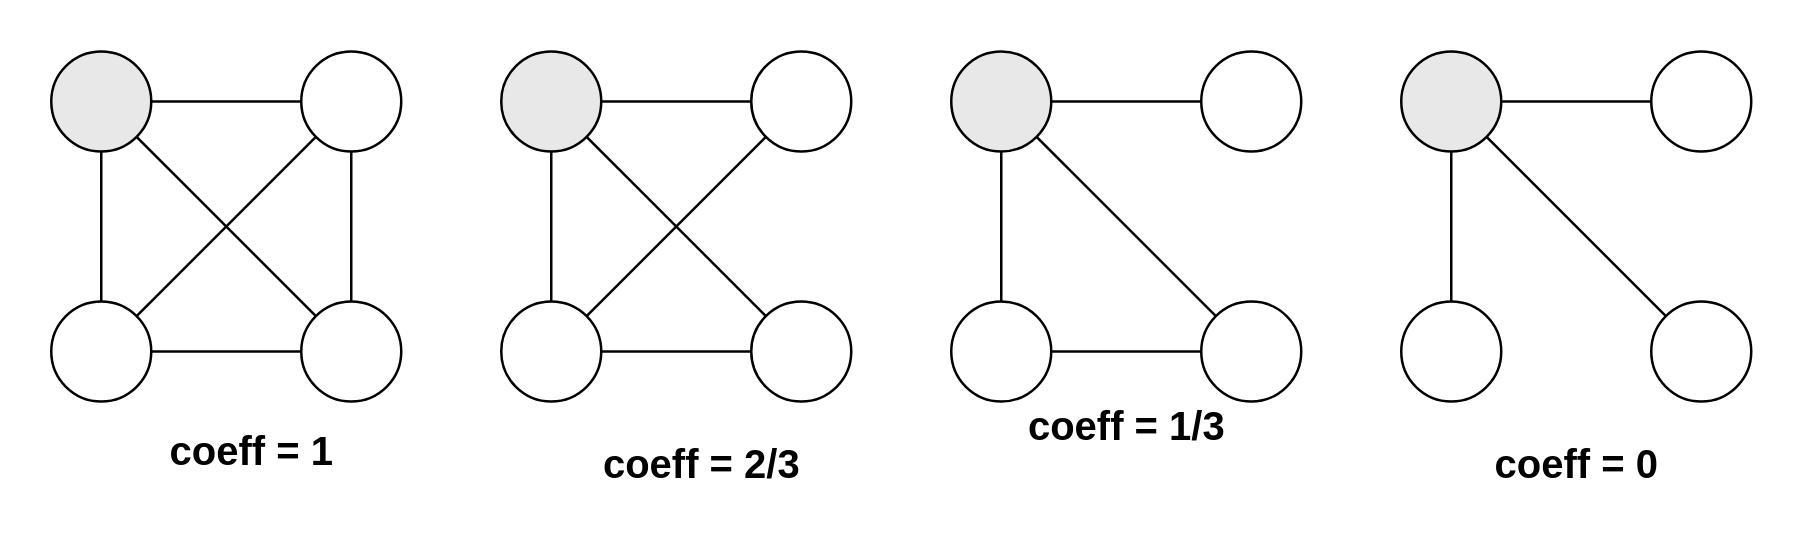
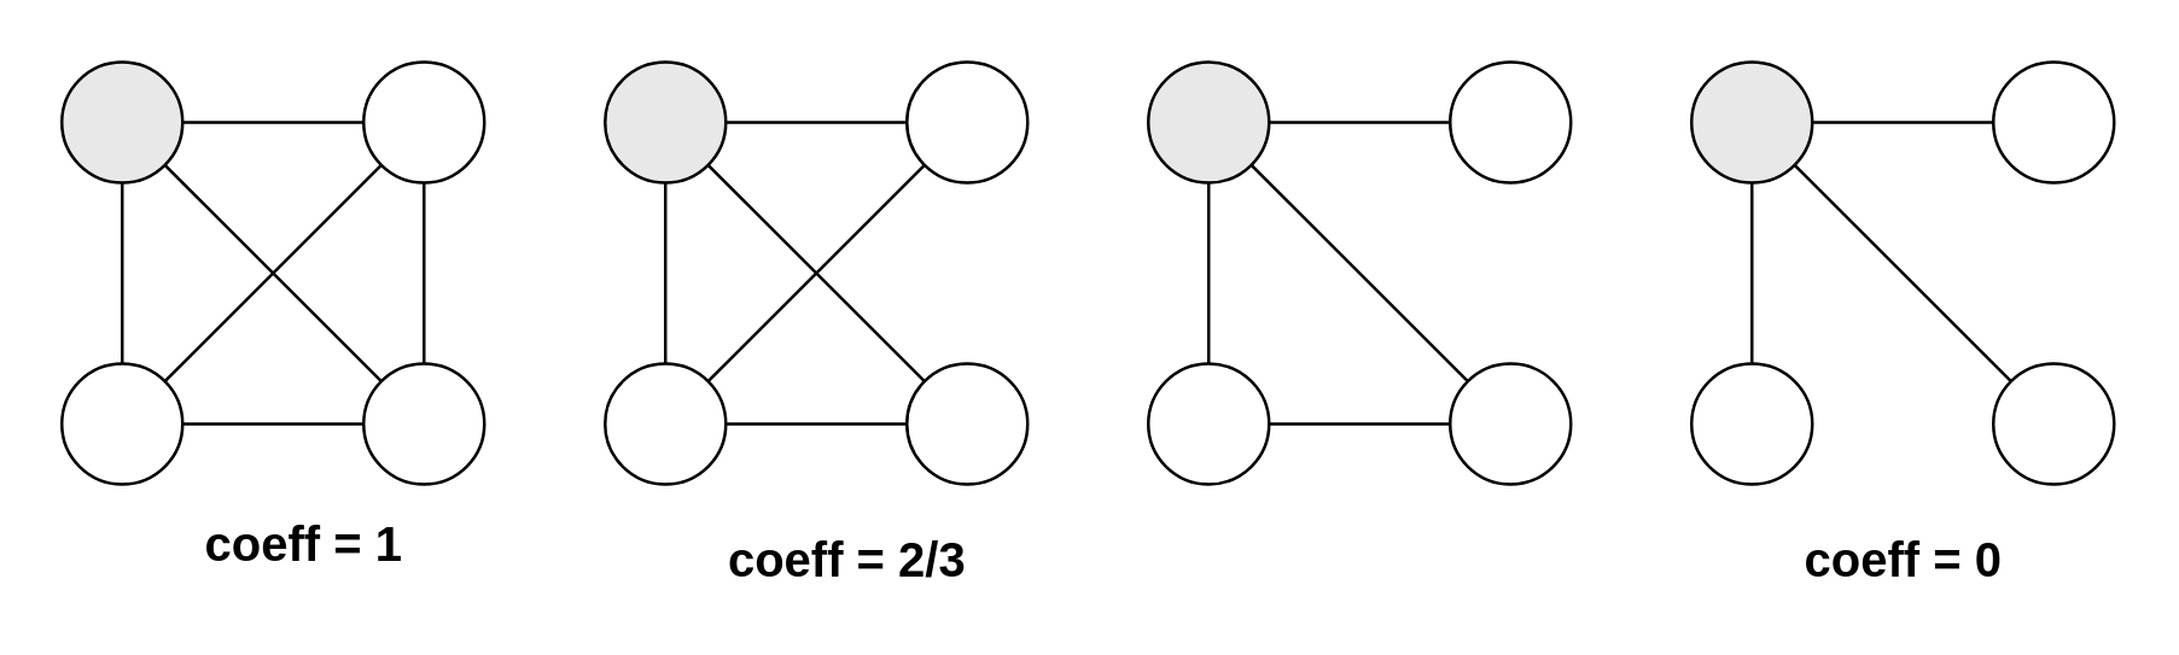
  <mxCell id="0" />
  <mxCell id="1" parent="0" />
  <mxCell id="2" value="" style="ellipse;whiteSpace=wrap;html=1;aspect=fixed;fillColor=#E8E8E8;" vertex="1" parent="1"><mxGeometry x="20" y="20" width="40" height="40" as="geometry" /></mxCell>
  <mxCell id="3" value="" style="ellipse;whiteSpace=wrap;html=1;aspect=fixed;" vertex="1" parent="1"><mxGeometry x="120" y="20" width="40" height="40" as="geometry" /></mxCell>
  <mxCell id="4" value="" style="ellipse;whiteSpace=wrap;html=1;aspect=fixed;" vertex="1" parent="1"><mxGeometry x="20" y="120" width="40" height="40" as="geometry" /></mxCell>
  <mxCell id="5" value="" style="ellipse;whiteSpace=wrap;html=1;aspect=fixed;" vertex="1" parent="1"><mxGeometry x="120" y="120" width="40" height="40" as="geometry" /></mxCell>
  <mxCell id="6" value="" style="endArrow=none;html=1;entryX=0;entryY=0.5;entryDx=0;entryDy=0;exitX=1;exitY=0.5;exitDx=0;exitDy=0;" edge="1" parent="1" source="2" target="3"><mxGeometry width="50" height="50" relative="1" as="geometry"><mxPoint x="20" y="230" as="sourcePoint" /><mxPoint x="70" y="180" as="targetPoint" /></mxGeometry></mxCell>
  <mxCell id="7" value="" style="endArrow=none;html=1;entryX=0.5;entryY=0;entryDx=0;entryDy=0;exitX=0.5;exitY=1;exitDx=0;exitDy=0;" edge="1" parent="1" source="2" target="4"><mxGeometry width="50" height="50" relative="1" as="geometry"><mxPoint x="70" y="50" as="sourcePoint" /><mxPoint x="130" y="50" as="targetPoint" /></mxGeometry></mxCell>
  <mxCell id="8" value="" style="endArrow=none;html=1;entryX=0.5;entryY=0;entryDx=0;entryDy=0;exitX=0.5;exitY=1;exitDx=0;exitDy=0;" edge="1" parent="1" source="3" target="5"><mxGeometry width="50" height="50" relative="1" as="geometry"><mxPoint x="50" y="70" as="sourcePoint" /><mxPoint x="50" y="130" as="targetPoint" /></mxGeometry></mxCell>
  <mxCell id="9" value="" style="endArrow=none;html=1;entryX=0;entryY=0.5;entryDx=0;entryDy=0;exitX=1;exitY=0.5;exitDx=0;exitDy=0;" edge="1" parent="1" source="4" target="5"><mxGeometry width="50" height="50" relative="1" as="geometry"><mxPoint x="150" y="70" as="sourcePoint" /><mxPoint x="150" y="130" as="targetPoint" /></mxGeometry></mxCell>
  <mxCell id="10" value="" style="endArrow=none;html=1;entryX=1;entryY=1;entryDx=0;entryDy=0;exitX=0;exitY=0;exitDx=0;exitDy=0;" edge="1" parent="1" source="5" target="2"><mxGeometry width="50" height="50" relative="1" as="geometry"><mxPoint x="70" y="150" as="sourcePoint" /><mxPoint x="130" y="150" as="targetPoint" /></mxGeometry></mxCell>
  <mxCell id="11" value="" style="endArrow=none;html=1;entryX=0;entryY=1;entryDx=0;entryDy=0;exitX=1;exitY=0;exitDx=0;exitDy=0;" edge="1" parent="1" source="4" target="3"><mxGeometry width="50" height="50" relative="1" as="geometry"><mxPoint x="80" y="160" as="sourcePoint" /><mxPoint x="140" y="160" as="targetPoint" /></mxGeometry></mxCell>
  <mxCell id="12" value="&lt;b style=&quot;font-size: 16px;&quot;&gt;coeff = 1&lt;/b&gt;" style="text;html=1;align=center;verticalAlign=middle;resizable=0;points=[];autosize=1;fontSize=16;" vertex="1" parent="1"><mxGeometry x="60" y="170" width="80" height="20" as="geometry" /></mxCell>
  <mxCell id="13" value="" style="ellipse;whiteSpace=wrap;html=1;aspect=fixed;fillColor=#E8E8E8;" vertex="1" parent="1"><mxGeometry x="200" y="20" width="40" height="40" as="geometry" /></mxCell>
  <mxCell id="14" value="" style="ellipse;whiteSpace=wrap;html=1;aspect=fixed;" vertex="1" parent="1"><mxGeometry x="300" y="20" width="40" height="40" as="geometry" /></mxCell>
  <mxCell id="15" value="" style="ellipse;whiteSpace=wrap;html=1;aspect=fixed;" vertex="1" parent="1"><mxGeometry x="200" y="120" width="40" height="40" as="geometry" /></mxCell>
  <mxCell id="16" value="" style="ellipse;whiteSpace=wrap;html=1;aspect=fixed;" vertex="1" parent="1"><mxGeometry x="300" y="120" width="40" height="40" as="geometry" /></mxCell>
  <mxCell id="17" value="" style="endArrow=none;html=1;entryX=0;entryY=0.5;entryDx=0;entryDy=0;exitX=1;exitY=0.5;exitDx=0;exitDy=0;" edge="1" parent="1" source="13" target="14"><mxGeometry width="50" height="50" relative="1" as="geometry"><mxPoint x="200" y="230" as="sourcePoint" /><mxPoint x="250" y="180" as="targetPoint" /></mxGeometry></mxCell>
  <mxCell id="18" value="" style="endArrow=none;html=1;entryX=0.5;entryY=0;entryDx=0;entryDy=0;exitX=0.5;exitY=1;exitDx=0;exitDy=0;" edge="1" parent="1" source="13" target="15"><mxGeometry width="50" height="50" relative="1" as="geometry"><mxPoint x="250" y="50" as="sourcePoint" /><mxPoint x="310" y="50" as="targetPoint" /></mxGeometry></mxCell>
  <mxCell id="19" value="" style="endArrow=none;html=1;entryX=0;entryY=0.5;entryDx=0;entryDy=0;exitX=1;exitY=0.5;exitDx=0;exitDy=0;" edge="1" parent="1" source="15" target="16"><mxGeometry width="50" height="50" relative="1" as="geometry"><mxPoint x="330" y="70" as="sourcePoint" /><mxPoint x="330" y="130" as="targetPoint" /></mxGeometry></mxCell>
  <mxCell id="20" value="" style="endArrow=none;html=1;entryX=1;entryY=1;entryDx=0;entryDy=0;exitX=0;exitY=0;exitDx=0;exitDy=0;" edge="1" parent="1" source="16" target="13"><mxGeometry width="50" height="50" relative="1" as="geometry"><mxPoint x="250" y="150" as="sourcePoint" /><mxPoint x="310" y="150" as="targetPoint" /></mxGeometry></mxCell>
  <mxCell id="21" value="" style="endArrow=none;html=1;entryX=0;entryY=1;entryDx=0;entryDy=0;exitX=1;exitY=0;exitDx=0;exitDy=0;" edge="1" parent="1" source="15" target="14"><mxGeometry width="50" height="50" relative="1" as="geometry"><mxPoint x="260" y="160" as="sourcePoint" /><mxPoint x="320" y="160" as="targetPoint" /></mxGeometry></mxCell>
  <mxCell id="22" value="&lt;b style=&quot;font-size: 16px;&quot;&gt;coeff = 2/3&lt;br style=&quot;font-size: 16px;&quot;&gt;&lt;/b&gt;" style="text;html=1;align=center;verticalAlign=middle;resizable=0;points=[];autosize=1;fontSize=16;" vertex="1" parent="1"><mxGeometry x="235" y="175" width="90" height="20" as="geometry" /></mxCell>
  <mxCell id="23" value="" style="ellipse;whiteSpace=wrap;html=1;aspect=fixed;fillColor=#E8E8E8;" vertex="1" parent="1"><mxGeometry x="380" y="20" width="40" height="40" as="geometry" /></mxCell>
  <mxCell id="24" value="" style="ellipse;whiteSpace=wrap;html=1;aspect=fixed;" vertex="1" parent="1"><mxGeometry x="480" y="20" width="40" height="40" as="geometry" /></mxCell>
  <mxCell id="25" value="" style="ellipse;whiteSpace=wrap;html=1;aspect=fixed;" vertex="1" parent="1"><mxGeometry x="380" y="120" width="40" height="40" as="geometry" /></mxCell>
  <mxCell id="26" value="" style="ellipse;whiteSpace=wrap;html=1;aspect=fixed;" vertex="1" parent="1"><mxGeometry x="480" y="120" width="40" height="40" as="geometry" /></mxCell>
  <mxCell id="27" value="" style="endArrow=none;html=1;entryX=0;entryY=0.5;entryDx=0;entryDy=0;exitX=1;exitY=0.5;exitDx=0;exitDy=0;" edge="1" parent="1" source="23" target="24"><mxGeometry width="50" height="50" relative="1" as="geometry"><mxPoint x="380" y="230" as="sourcePoint" /><mxPoint x="430" y="180" as="targetPoint" /></mxGeometry></mxCell>
  <mxCell id="28" value="" style="endArrow=none;html=1;entryX=0.5;entryY=0;entryDx=0;entryDy=0;exitX=0.5;exitY=1;exitDx=0;exitDy=0;" edge="1" parent="1" source="23" target="25"><mxGeometry width="50" height="50" relative="1" as="geometry"><mxPoint x="430" y="50" as="sourcePoint" /><mxPoint x="490" y="50" as="targetPoint" /></mxGeometry></mxCell>
  <mxCell id="29" value="" style="endArrow=none;html=1;entryX=0;entryY=0.5;entryDx=0;entryDy=0;exitX=1;exitY=0.5;exitDx=0;exitDy=0;" edge="1" parent="1" source="25" target="26"><mxGeometry width="50" height="50" relative="1" as="geometry"><mxPoint x="510" y="70" as="sourcePoint" /><mxPoint x="510" y="130" as="targetPoint" /></mxGeometry></mxCell>
  <mxCell id="30" value="" style="endArrow=none;html=1;entryX=1;entryY=1;entryDx=0;entryDy=0;exitX=0;exitY=0;exitDx=0;exitDy=0;" edge="1" parent="1" source="26" target="23"><mxGeometry width="50" height="50" relative="1" as="geometry"><mxPoint x="430" y="150" as="sourcePoint" /><mxPoint x="490" y="150" as="targetPoint" /></mxGeometry></mxCell>
- <mxCell id="31" value="&lt;b style=&quot;font-size: 16px;&quot;&gt;coeff = 1/3&lt;br style=&quot;font-size: 16px;&quot;&gt;&lt;/b&gt;" style="text;html=1;align=center;verticalAlign=middle;resizable=0;points=[];autosize=1;fontSize=16;" vertex="1" parent="1"><mxGeometry x="405" y="160" width="90" height="20" as="geometry" /></mxCell>
  <mxCell id="32" value="" style="ellipse;whiteSpace=wrap;html=1;aspect=fixed;fillColor=#E8E8E8;" vertex="1" parent="1"><mxGeometry x="560" y="20" width="40" height="40" as="geometry" /></mxCell>
  <mxCell id="33" value="" style="ellipse;whiteSpace=wrap;html=1;aspect=fixed;" vertex="1" parent="1"><mxGeometry x="660" y="20" width="40" height="40" as="geometry" /></mxCell>
  <mxCell id="34" value="" style="ellipse;whiteSpace=wrap;html=1;aspect=fixed;" vertex="1" parent="1"><mxGeometry x="560" y="120" width="40" height="40" as="geometry" /></mxCell>
  <mxCell id="35" value="" style="ellipse;whiteSpace=wrap;html=1;aspect=fixed;" vertex="1" parent="1"><mxGeometry x="660" y="120" width="40" height="40" as="geometry" /></mxCell>
  <mxCell id="36" value="" style="endArrow=none;html=1;entryX=0;entryY=0.5;entryDx=0;entryDy=0;exitX=1;exitY=0.5;exitDx=0;exitDy=0;" edge="1" parent="1" source="32" target="33"><mxGeometry width="50" height="50" relative="1" as="geometry"><mxPoint x="560" y="230" as="sourcePoint" /><mxPoint x="610" y="180" as="targetPoint" /></mxGeometry></mxCell>
  <mxCell id="37" value="" style="endArrow=none;html=1;entryX=0.5;entryY=0;entryDx=0;entryDy=0;exitX=0.5;exitY=1;exitDx=0;exitDy=0;" edge="1" parent="1" source="32" target="34"><mxGeometry width="50" height="50" relative="1" as="geometry"><mxPoint x="610" y="50" as="sourcePoint" /><mxPoint x="670" y="50" as="targetPoint" /></mxGeometry></mxCell>
  <mxCell id="38" value="" style="endArrow=none;html=1;entryX=1;entryY=1;entryDx=0;entryDy=0;exitX=0;exitY=0;exitDx=0;exitDy=0;" edge="1" parent="1" source="35" target="32"><mxGeometry width="50" height="50" relative="1" as="geometry"><mxPoint x="610" y="150" as="sourcePoint" /><mxPoint x="670" y="150" as="targetPoint" /></mxGeometry></mxCell>
  <mxCell id="39" value="&lt;b style=&quot;font-size: 16px;&quot;&gt;coeff = 0&lt;br style=&quot;font-size: 16px;&quot;&gt;&lt;/b&gt;" style="text;html=1;align=center;verticalAlign=middle;resizable=0;points=[];autosize=1;fontSize=16;" vertex="1" parent="1"><mxGeometry x="590" y="175" width="80" height="20" as="geometry" /></mxCell>
